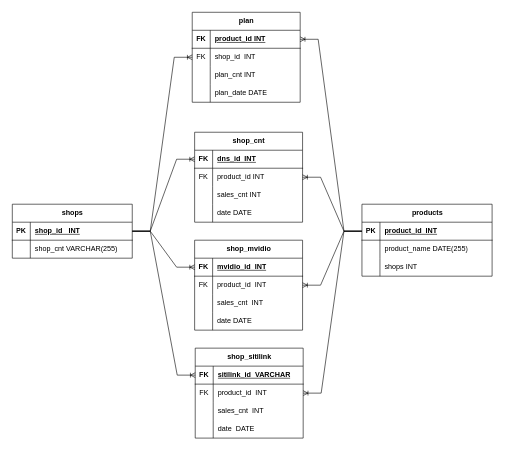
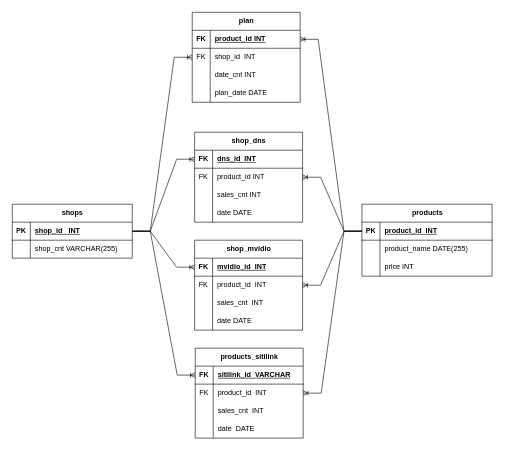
  <mxCell id="0" />
  <mxCell id="1" parent="0" />
  <mxCell id="2" value="shops" style="shape=table;startSize=30;container=1;collapsible=1;childLayout=tableLayout;fixedRows=1;rowLines=0;fontStyle=1;align=center;resizeLast=1;html=1;" parent="1" vertex="1"><mxGeometry x="20" y="340" width="200" height="90" as="geometry" /></mxCell>
  <mxCell id="3" value="" style="shape=tableRow;horizontal=0;startSize=0;swimlaneHead=0;swimlaneBody=0;fillColor=none;collapsible=0;dropTarget=0;points=[[0,0.5],[1,0.5]];portConstraint=eastwest;top=0;left=0;right=0;bottom=1;" parent="2" vertex="1"><mxGeometry y="30" width="200" height="30" as="geometry" /></mxCell>
  <mxCell id="4" value="PK" style="shape=partialRectangle;connectable=0;fillColor=none;top=0;left=0;bottom=0;right=0;fontStyle=1;overflow=hidden;whiteSpace=wrap;html=1;" parent="3" vertex="1"><mxGeometry width="30" height="30" as="geometry"><mxRectangle width="30" height="30" as="alternateBounds" /></mxGeometry></mxCell>
  <mxCell id="5" value="shop_id&amp;nbsp; &amp;nbsp;INT" style="shape=partialRectangle;connectable=0;fillColor=none;top=0;left=0;bottom=0;right=0;align=left;spacingLeft=6;fontStyle=5;overflow=hidden;whiteSpace=wrap;html=1;" parent="3" vertex="1"><mxGeometry x="30" width="170" height="30" as="geometry"><mxRectangle width="170" height="30" as="alternateBounds" /></mxGeometry></mxCell>
  <mxCell id="6" value="" style="shape=tableRow;horizontal=0;startSize=0;swimlaneHead=0;swimlaneBody=0;fillColor=none;collapsible=0;dropTarget=0;points=[[0,0.5],[1,0.5]];portConstraint=eastwest;top=0;left=0;right=0;bottom=0;" parent="2" vertex="1"><mxGeometry y="60" width="200" height="30" as="geometry" /></mxCell>
  <mxCell id="7" value="" style="shape=partialRectangle;connectable=0;fillColor=none;top=0;left=0;bottom=0;right=0;editable=1;overflow=hidden;whiteSpace=wrap;html=1;" parent="6" vertex="1"><mxGeometry width="30" height="30" as="geometry"><mxRectangle width="30" height="30" as="alternateBounds" /></mxGeometry></mxCell>
  <mxCell id="8" value="shop_cnt VARCHAR(255)" style="shape=partialRectangle;connectable=0;fillColor=none;top=0;left=0;bottom=0;right=0;align=left;spacingLeft=6;overflow=hidden;whiteSpace=wrap;html=1;" parent="6" vertex="1"><mxGeometry x="30" width="170" height="30" as="geometry"><mxRectangle width="170" height="30" as="alternateBounds" /></mxGeometry></mxCell>
  <mxCell id="9" value="plan" style="shape=table;startSize=30;container=1;collapsible=1;childLayout=tableLayout;fixedRows=1;rowLines=0;fontStyle=1;align=center;resizeLast=1;html=1;" vertex="1" parent="1"><mxGeometry x="320" y="20" width="180" height="150" as="geometry" /></mxCell>
  <mxCell id="10" value="" style="shape=tableRow;horizontal=0;startSize=0;swimlaneHead=0;swimlaneBody=0;fillColor=none;collapsible=0;dropTarget=0;points=[[0,0.5],[1,0.5]];portConstraint=eastwest;top=0;left=0;right=0;bottom=1;" vertex="1" parent="9"><mxGeometry y="30" width="180" height="30" as="geometry" /></mxCell>
  <mxCell id="11" value="FK" style="shape=partialRectangle;connectable=0;fillColor=none;top=0;left=0;bottom=0;right=0;fontStyle=1;overflow=hidden;whiteSpace=wrap;html=1;" vertex="1" parent="10"><mxGeometry width="30" height="30" as="geometry"><mxRectangle width="30" height="30" as="alternateBounds" /></mxGeometry></mxCell>
  <mxCell id="12" value="product_id INT" style="shape=partialRectangle;connectable=0;fillColor=none;top=0;left=0;bottom=0;right=0;align=left;spacingLeft=6;fontStyle=5;overflow=hidden;whiteSpace=wrap;html=1;" vertex="1" parent="10"><mxGeometry x="30" width="150" height="30" as="geometry"><mxRectangle width="150" height="30" as="alternateBounds" /></mxGeometry></mxCell>
  <mxCell id="13" value="" style="shape=tableRow;horizontal=0;startSize=0;swimlaneHead=0;swimlaneBody=0;fillColor=none;collapsible=0;dropTarget=0;points=[[0,0.5],[1,0.5]];portConstraint=eastwest;top=0;left=0;right=0;bottom=0;" vertex="1" parent="9"><mxGeometry y="60" width="180" height="30" as="geometry" /></mxCell>
  <mxCell id="14" value="FK" style="shape=partialRectangle;connectable=0;fillColor=none;top=0;left=0;bottom=0;right=0;editable=1;overflow=hidden;whiteSpace=wrap;html=1;" vertex="1" parent="13"><mxGeometry width="30" height="30" as="geometry"><mxRectangle width="30" height="30" as="alternateBounds" /></mxGeometry></mxCell>
  <mxCell id="15" value="shop_id&amp;nbsp; INT" style="shape=partialRectangle;connectable=0;fillColor=none;top=0;left=0;bottom=0;right=0;align=left;spacingLeft=6;overflow=hidden;whiteSpace=wrap;html=1;" vertex="1" parent="13"><mxGeometry x="30" width="150" height="30" as="geometry"><mxRectangle width="150" height="30" as="alternateBounds" /></mxGeometry></mxCell>
  <mxCell id="16" value="" style="shape=tableRow;horizontal=0;startSize=0;swimlaneHead=0;swimlaneBody=0;fillColor=none;collapsible=0;dropTarget=0;points=[[0,0.5],[1,0.5]];portConstraint=eastwest;top=0;left=0;right=0;bottom=0;" vertex="1" parent="9"><mxGeometry y="90" width="180" height="30" as="geometry" /></mxCell>
  <mxCell id="17" value="" style="shape=partialRectangle;connectable=0;fillColor=none;top=0;left=0;bottom=0;right=0;editable=1;overflow=hidden;whiteSpace=wrap;html=1;" vertex="1" parent="16"><mxGeometry width="30" height="30" as="geometry"><mxRectangle width="30" height="30" as="alternateBounds" /></mxGeometry></mxCell>
- <mxCell id="18" value="plan_cnt INT" style="shape=partialRectangle;connectable=0;fillColor=none;top=0;left=0;bottom=0;right=0;align=left;spacingLeft=6;overflow=hidden;whiteSpace=wrap;html=1;" vertex="1" parent="16"><mxGeometry x="30" width="150" height="30" as="geometry"><mxRectangle width="150" height="30" as="alternateBounds" /></mxGeometry></mxCell>
+ <mxCell id="18" value="date_cnt INT" style="shape=partialRectangle;connectable=0;fillColor=none;top=0;left=0;bottom=0;right=0;align=left;spacingLeft=6;overflow=hidden;whiteSpace=wrap;html=1;" vertex="1" parent="16"><mxGeometry x="30" width="150" height="30" as="geometry"><mxRectangle width="150" height="30" as="alternateBounds" /></mxGeometry></mxCell>
  <mxCell id="19" value="" style="shape=tableRow;horizontal=0;startSize=0;swimlaneHead=0;swimlaneBody=0;fillColor=none;collapsible=0;dropTarget=0;points=[[0,0.5],[1,0.5]];portConstraint=eastwest;top=0;left=0;right=0;bottom=0;" vertex="1" parent="9"><mxGeometry y="120" width="180" height="30" as="geometry" /></mxCell>
  <mxCell id="20" value="" style="shape=partialRectangle;connectable=0;fillColor=none;top=0;left=0;bottom=0;right=0;editable=1;overflow=hidden;whiteSpace=wrap;html=1;" vertex="1" parent="19"><mxGeometry width="30" height="30" as="geometry"><mxRectangle width="30" height="30" as="alternateBounds" /></mxGeometry></mxCell>
  <mxCell id="21" value="plan_date DATE" style="shape=partialRectangle;connectable=0;fillColor=none;top=0;left=0;bottom=0;right=0;align=left;spacingLeft=6;overflow=hidden;whiteSpace=wrap;html=1;" vertex="1" parent="19"><mxGeometry x="30" width="150" height="30" as="geometry"><mxRectangle width="150" height="30" as="alternateBounds" /></mxGeometry></mxCell>
- <mxCell id="22" value="shop_cnt" style="shape=table;startSize=30;container=1;collapsible=1;childLayout=tableLayout;fixedRows=1;rowLines=0;fontStyle=1;align=center;resizeLast=1;html=1;" vertex="1" parent="1"><mxGeometry x="324" y="220" width="180" height="150" as="geometry" /></mxCell>
+ <mxCell id="22" value="shop_dns" style="shape=table;startSize=30;container=1;collapsible=1;childLayout=tableLayout;fixedRows=1;rowLines=0;fontStyle=1;align=center;resizeLast=1;html=1;" vertex="1" parent="1"><mxGeometry x="324" y="220" width="180" height="150" as="geometry" /></mxCell>
  <mxCell id="23" value="" style="shape=tableRow;horizontal=0;startSize=0;swimlaneHead=0;swimlaneBody=0;fillColor=none;collapsible=0;dropTarget=0;points=[[0,0.5],[1,0.5]];portConstraint=eastwest;top=0;left=0;right=0;bottom=1;" vertex="1" parent="22"><mxGeometry y="30" width="180" height="30" as="geometry" /></mxCell>
  <mxCell id="24" value="FK" style="shape=partialRectangle;connectable=0;fillColor=none;top=0;left=0;bottom=0;right=0;fontStyle=1;overflow=hidden;whiteSpace=wrap;html=1;" vertex="1" parent="23"><mxGeometry width="30" height="30" as="geometry"><mxRectangle width="30" height="30" as="alternateBounds" /></mxGeometry></mxCell>
  <mxCell id="25" value="dns_id&amp;nbsp; INT" style="shape=partialRectangle;connectable=0;fillColor=none;top=0;left=0;bottom=0;right=0;align=left;spacingLeft=6;fontStyle=5;overflow=hidden;whiteSpace=wrap;html=1;" vertex="1" parent="23"><mxGeometry x="30" width="150" height="30" as="geometry"><mxRectangle width="150" height="30" as="alternateBounds" /></mxGeometry></mxCell>
  <mxCell id="26" value="" style="shape=tableRow;horizontal=0;startSize=0;swimlaneHead=0;swimlaneBody=0;fillColor=none;collapsible=0;dropTarget=0;points=[[0,0.5],[1,0.5]];portConstraint=eastwest;top=0;left=0;right=0;bottom=0;" vertex="1" parent="22"><mxGeometry y="60" width="180" height="30" as="geometry" /></mxCell>
  <mxCell id="27" value="FK" style="shape=partialRectangle;connectable=0;fillColor=none;top=0;left=0;bottom=0;right=0;editable=1;overflow=hidden;whiteSpace=wrap;html=1;" vertex="1" parent="26"><mxGeometry width="30" height="30" as="geometry"><mxRectangle width="30" height="30" as="alternateBounds" /></mxGeometry></mxCell>
  <mxCell id="28" value="product_id INT" style="shape=partialRectangle;connectable=0;fillColor=none;top=0;left=0;bottom=0;right=0;align=left;spacingLeft=6;overflow=hidden;whiteSpace=wrap;html=1;" vertex="1" parent="26"><mxGeometry x="30" width="150" height="30" as="geometry"><mxRectangle width="150" height="30" as="alternateBounds" /></mxGeometry></mxCell>
  <mxCell id="29" value="" style="shape=tableRow;horizontal=0;startSize=0;swimlaneHead=0;swimlaneBody=0;fillColor=none;collapsible=0;dropTarget=0;points=[[0,0.5],[1,0.5]];portConstraint=eastwest;top=0;left=0;right=0;bottom=0;" vertex="1" parent="22"><mxGeometry y="90" width="180" height="30" as="geometry" /></mxCell>
  <mxCell id="30" value="" style="shape=partialRectangle;connectable=0;fillColor=none;top=0;left=0;bottom=0;right=0;editable=1;overflow=hidden;whiteSpace=wrap;html=1;" vertex="1" parent="29"><mxGeometry width="30" height="30" as="geometry"><mxRectangle width="30" height="30" as="alternateBounds" /></mxGeometry></mxCell>
  <mxCell id="31" value="sales_cnt INT" style="shape=partialRectangle;connectable=0;fillColor=none;top=0;left=0;bottom=0;right=0;align=left;spacingLeft=6;overflow=hidden;whiteSpace=wrap;html=1;" vertex="1" parent="29"><mxGeometry x="30" width="150" height="30" as="geometry"><mxRectangle width="150" height="30" as="alternateBounds" /></mxGeometry></mxCell>
  <mxCell id="32" value="" style="shape=tableRow;horizontal=0;startSize=0;swimlaneHead=0;swimlaneBody=0;fillColor=none;collapsible=0;dropTarget=0;points=[[0,0.5],[1,0.5]];portConstraint=eastwest;top=0;left=0;right=0;bottom=0;" vertex="1" parent="22"><mxGeometry y="120" width="180" height="30" as="geometry" /></mxCell>
  <mxCell id="33" value="" style="shape=partialRectangle;connectable=0;fillColor=none;top=0;left=0;bottom=0;right=0;editable=1;overflow=hidden;whiteSpace=wrap;html=1;" vertex="1" parent="32"><mxGeometry width="30" height="30" as="geometry"><mxRectangle width="30" height="30" as="alternateBounds" /></mxGeometry></mxCell>
  <mxCell id="34" value="date DATE" style="shape=partialRectangle;connectable=0;fillColor=none;top=0;left=0;bottom=0;right=0;align=left;spacingLeft=6;overflow=hidden;whiteSpace=wrap;html=1;" vertex="1" parent="32"><mxGeometry x="30" width="150" height="30" as="geometry"><mxRectangle width="150" height="30" as="alternateBounds" /></mxGeometry></mxCell>
  <mxCell id="35" value="shop_mvidio" style="shape=table;startSize=30;container=1;collapsible=1;childLayout=tableLayout;fixedRows=1;rowLines=0;fontStyle=1;align=center;resizeLast=1;html=1;" vertex="1" parent="1"><mxGeometry x="324" y="400" width="180" height="150" as="geometry" /></mxCell>
  <mxCell id="36" value="" style="shape=tableRow;horizontal=0;startSize=0;swimlaneHead=0;swimlaneBody=0;fillColor=none;collapsible=0;dropTarget=0;points=[[0,0.5],[1,0.5]];portConstraint=eastwest;top=0;left=0;right=0;bottom=1;" vertex="1" parent="35"><mxGeometry y="30" width="180" height="30" as="geometry" /></mxCell>
  <mxCell id="37" value="FK" style="shape=partialRectangle;connectable=0;fillColor=none;top=0;left=0;bottom=0;right=0;fontStyle=1;overflow=hidden;whiteSpace=wrap;html=1;" vertex="1" parent="36"><mxGeometry width="30" height="30" as="geometry"><mxRectangle width="30" height="30" as="alternateBounds" /></mxGeometry></mxCell>
  <mxCell id="38" value="mvidio_id&amp;nbsp; INT" style="shape=partialRectangle;connectable=0;fillColor=none;top=0;left=0;bottom=0;right=0;align=left;spacingLeft=6;fontStyle=5;overflow=hidden;whiteSpace=wrap;html=1;" vertex="1" parent="36"><mxGeometry x="30" width="150" height="30" as="geometry"><mxRectangle width="150" height="30" as="alternateBounds" /></mxGeometry></mxCell>
  <mxCell id="39" value="" style="shape=tableRow;horizontal=0;startSize=0;swimlaneHead=0;swimlaneBody=0;fillColor=none;collapsible=0;dropTarget=0;points=[[0,0.5],[1,0.5]];portConstraint=eastwest;top=0;left=0;right=0;bottom=0;" vertex="1" parent="35"><mxGeometry y="60" width="180" height="30" as="geometry" /></mxCell>
  <mxCell id="40" value="FK" style="shape=partialRectangle;connectable=0;fillColor=none;top=0;left=0;bottom=0;right=0;editable=1;overflow=hidden;whiteSpace=wrap;html=1;" vertex="1" parent="39"><mxGeometry width="30" height="30" as="geometry"><mxRectangle width="30" height="30" as="alternateBounds" /></mxGeometry></mxCell>
  <mxCell id="41" value="product_id&amp;nbsp; INT" style="shape=partialRectangle;connectable=0;fillColor=none;top=0;left=0;bottom=0;right=0;align=left;spacingLeft=6;overflow=hidden;whiteSpace=wrap;html=1;" vertex="1" parent="39"><mxGeometry x="30" width="150" height="30" as="geometry"><mxRectangle width="150" height="30" as="alternateBounds" /></mxGeometry></mxCell>
  <mxCell id="42" value="" style="shape=tableRow;horizontal=0;startSize=0;swimlaneHead=0;swimlaneBody=0;fillColor=none;collapsible=0;dropTarget=0;points=[[0,0.5],[1,0.5]];portConstraint=eastwest;top=0;left=0;right=0;bottom=0;" vertex="1" parent="35"><mxGeometry y="90" width="180" height="30" as="geometry" /></mxCell>
  <mxCell id="43" value="" style="shape=partialRectangle;connectable=0;fillColor=none;top=0;left=0;bottom=0;right=0;editable=1;overflow=hidden;whiteSpace=wrap;html=1;" vertex="1" parent="42"><mxGeometry width="30" height="30" as="geometry"><mxRectangle width="30" height="30" as="alternateBounds" /></mxGeometry></mxCell>
  <mxCell id="44" value="sales_cnt&amp;nbsp; INT" style="shape=partialRectangle;connectable=0;fillColor=none;top=0;left=0;bottom=0;right=0;align=left;spacingLeft=6;overflow=hidden;whiteSpace=wrap;html=1;" vertex="1" parent="42"><mxGeometry x="30" width="150" height="30" as="geometry"><mxRectangle width="150" height="30" as="alternateBounds" /></mxGeometry></mxCell>
  <mxCell id="45" value="" style="shape=tableRow;horizontal=0;startSize=0;swimlaneHead=0;swimlaneBody=0;fillColor=none;collapsible=0;dropTarget=0;points=[[0,0.5],[1,0.5]];portConstraint=eastwest;top=0;left=0;right=0;bottom=0;" vertex="1" parent="35"><mxGeometry y="120" width="180" height="30" as="geometry" /></mxCell>
  <mxCell id="46" value="" style="shape=partialRectangle;connectable=0;fillColor=none;top=0;left=0;bottom=0;right=0;editable=1;overflow=hidden;whiteSpace=wrap;html=1;" vertex="1" parent="45"><mxGeometry width="30" height="30" as="geometry"><mxRectangle width="30" height="30" as="alternateBounds" /></mxGeometry></mxCell>
  <mxCell id="47" value="date DATE" style="shape=partialRectangle;connectable=0;fillColor=none;top=0;left=0;bottom=0;right=0;align=left;spacingLeft=6;overflow=hidden;whiteSpace=wrap;html=1;" vertex="1" parent="45"><mxGeometry x="30" width="150" height="30" as="geometry"><mxRectangle width="150" height="30" as="alternateBounds" /></mxGeometry></mxCell>
- <mxCell id="48" value="shop_sitilink" style="shape=table;startSize=30;container=1;collapsible=1;childLayout=tableLayout;fixedRows=1;rowLines=0;fontStyle=1;align=center;resizeLast=1;html=1;" vertex="1" parent="1"><mxGeometry x="325" y="580" width="180" height="150" as="geometry" /></mxCell>
+ <mxCell id="48" value="products_sitilink" style="shape=table;startSize=30;container=1;collapsible=1;childLayout=tableLayout;fixedRows=1;rowLines=0;fontStyle=1;align=center;resizeLast=1;html=1;" vertex="1" parent="1"><mxGeometry x="325" y="580" width="180" height="150" as="geometry" /></mxCell>
  <mxCell id="49" value="" style="shape=tableRow;horizontal=0;startSize=0;swimlaneHead=0;swimlaneBody=0;fillColor=none;collapsible=0;dropTarget=0;points=[[0,0.5],[1,0.5]];portConstraint=eastwest;top=0;left=0;right=0;bottom=1;" vertex="1" parent="48"><mxGeometry y="30" width="180" height="30" as="geometry" /></mxCell>
  <mxCell id="50" value="FK" style="shape=partialRectangle;connectable=0;fillColor=none;top=0;left=0;bottom=0;right=0;fontStyle=1;overflow=hidden;whiteSpace=wrap;html=1;" vertex="1" parent="49"><mxGeometry width="30" height="30" as="geometry"><mxRectangle width="30" height="30" as="alternateBounds" /></mxGeometry></mxCell>
  <mxCell id="51" value="sitilink_id&amp;nbsp; VARCHAR" style="shape=partialRectangle;connectable=0;fillColor=none;top=0;left=0;bottom=0;right=0;align=left;spacingLeft=6;fontStyle=5;overflow=hidden;whiteSpace=wrap;html=1;" vertex="1" parent="49"><mxGeometry x="30" width="150" height="30" as="geometry"><mxRectangle width="150" height="30" as="alternateBounds" /></mxGeometry></mxCell>
  <mxCell id="52" value="" style="shape=tableRow;horizontal=0;startSize=0;swimlaneHead=0;swimlaneBody=0;fillColor=none;collapsible=0;dropTarget=0;points=[[0,0.5],[1,0.5]];portConstraint=eastwest;top=0;left=0;right=0;bottom=0;" vertex="1" parent="48"><mxGeometry y="60" width="180" height="30" as="geometry" /></mxCell>
  <mxCell id="53" value="FK" style="shape=partialRectangle;connectable=0;fillColor=none;top=0;left=0;bottom=0;right=0;editable=1;overflow=hidden;whiteSpace=wrap;html=1;" vertex="1" parent="52"><mxGeometry width="30" height="30" as="geometry"><mxRectangle width="30" height="30" as="alternateBounds" /></mxGeometry></mxCell>
  <mxCell id="54" value="product_id&amp;nbsp; INT" style="shape=partialRectangle;connectable=0;fillColor=none;top=0;left=0;bottom=0;right=0;align=left;spacingLeft=6;overflow=hidden;whiteSpace=wrap;html=1;" vertex="1" parent="52"><mxGeometry x="30" width="150" height="30" as="geometry"><mxRectangle width="150" height="30" as="alternateBounds" /></mxGeometry></mxCell>
  <mxCell id="55" value="" style="shape=tableRow;horizontal=0;startSize=0;swimlaneHead=0;swimlaneBody=0;fillColor=none;collapsible=0;dropTarget=0;points=[[0,0.5],[1,0.5]];portConstraint=eastwest;top=0;left=0;right=0;bottom=0;" vertex="1" parent="48"><mxGeometry y="90" width="180" height="30" as="geometry" /></mxCell>
  <mxCell id="56" value="" style="shape=partialRectangle;connectable=0;fillColor=none;top=0;left=0;bottom=0;right=0;editable=1;overflow=hidden;whiteSpace=wrap;html=1;" vertex="1" parent="55"><mxGeometry width="30" height="30" as="geometry"><mxRectangle width="30" height="30" as="alternateBounds" /></mxGeometry></mxCell>
  <mxCell id="57" value="sales_cnt&amp;nbsp; INT" style="shape=partialRectangle;connectable=0;fillColor=none;top=0;left=0;bottom=0;right=0;align=left;spacingLeft=6;overflow=hidden;whiteSpace=wrap;html=1;" vertex="1" parent="55"><mxGeometry x="30" width="150" height="30" as="geometry"><mxRectangle width="150" height="30" as="alternateBounds" /></mxGeometry></mxCell>
  <mxCell id="58" value="" style="shape=tableRow;horizontal=0;startSize=0;swimlaneHead=0;swimlaneBody=0;fillColor=none;collapsible=0;dropTarget=0;points=[[0,0.5],[1,0.5]];portConstraint=eastwest;top=0;left=0;right=0;bottom=0;" vertex="1" parent="48"><mxGeometry y="120" width="180" height="30" as="geometry" /></mxCell>
  <mxCell id="59" value="" style="shape=partialRectangle;connectable=0;fillColor=none;top=0;left=0;bottom=0;right=0;editable=1;overflow=hidden;whiteSpace=wrap;html=1;" vertex="1" parent="58"><mxGeometry width="30" height="30" as="geometry"><mxRectangle width="30" height="30" as="alternateBounds" /></mxGeometry></mxCell>
  <mxCell id="60" value="date&amp;nbsp; DATE" style="shape=partialRectangle;connectable=0;fillColor=none;top=0;left=0;bottom=0;right=0;align=left;spacingLeft=6;overflow=hidden;whiteSpace=wrap;html=1;" vertex="1" parent="58"><mxGeometry x="30" width="150" height="30" as="geometry"><mxRectangle width="150" height="30" as="alternateBounds" /></mxGeometry></mxCell>
  <mxCell id="61" value="products" style="shape=table;startSize=30;container=1;collapsible=1;childLayout=tableLayout;fixedRows=1;rowLines=0;fontStyle=1;align=center;resizeLast=1;html=1;" vertex="1" parent="1"><mxGeometry x="603" y="340" width="217" height="120" as="geometry" /></mxCell>
  <mxCell id="62" value="" style="shape=tableRow;horizontal=0;startSize=0;swimlaneHead=0;swimlaneBody=0;fillColor=none;collapsible=0;dropTarget=0;points=[[0,0.5],[1,0.5]];portConstraint=eastwest;top=0;left=0;right=0;bottom=1;" vertex="1" parent="61"><mxGeometry y="30" width="217" height="30" as="geometry" /></mxCell>
  <mxCell id="63" value="PK" style="shape=partialRectangle;connectable=0;fillColor=none;top=0;left=0;bottom=0;right=0;fontStyle=1;overflow=hidden;whiteSpace=wrap;html=1;" vertex="1" parent="62"><mxGeometry width="30" height="30" as="geometry"><mxRectangle width="30" height="30" as="alternateBounds" /></mxGeometry></mxCell>
  <mxCell id="64" value="product_id&amp;nbsp; INT" style="shape=partialRectangle;connectable=0;fillColor=none;top=0;left=0;bottom=0;right=0;align=left;spacingLeft=6;fontStyle=5;overflow=hidden;whiteSpace=wrap;html=1;" vertex="1" parent="62"><mxGeometry x="30" width="187" height="30" as="geometry"><mxRectangle width="187" height="30" as="alternateBounds" /></mxGeometry></mxCell>
  <mxCell id="65" value="" style="shape=tableRow;horizontal=0;startSize=0;swimlaneHead=0;swimlaneBody=0;fillColor=none;collapsible=0;dropTarget=0;points=[[0,0.5],[1,0.5]];portConstraint=eastwest;top=0;left=0;right=0;bottom=0;" vertex="1" parent="61"><mxGeometry y="60" width="217" height="30" as="geometry" /></mxCell>
  <mxCell id="66" value="" style="shape=partialRectangle;connectable=0;fillColor=none;top=0;left=0;bottom=0;right=0;editable=1;overflow=hidden;whiteSpace=wrap;html=1;" vertex="1" parent="65"><mxGeometry width="30" height="30" as="geometry"><mxRectangle width="30" height="30" as="alternateBounds" /></mxGeometry></mxCell>
  <mxCell id="67" value="product_name DATE(255)" style="shape=partialRectangle;connectable=0;fillColor=none;top=0;left=0;bottom=0;right=0;align=left;spacingLeft=6;overflow=hidden;whiteSpace=wrap;html=1;" vertex="1" parent="65"><mxGeometry x="30" width="187" height="30" as="geometry"><mxRectangle width="187" height="30" as="alternateBounds" /></mxGeometry></mxCell>
  <mxCell id="68" value="" style="shape=tableRow;horizontal=0;startSize=0;swimlaneHead=0;swimlaneBody=0;fillColor=none;collapsible=0;dropTarget=0;points=[[0,0.5],[1,0.5]];portConstraint=eastwest;top=0;left=0;right=0;bottom=0;" vertex="1" parent="61"><mxGeometry y="90" width="217" height="30" as="geometry" /></mxCell>
  <mxCell id="69" value="" style="shape=partialRectangle;connectable=0;fillColor=none;top=0;left=0;bottom=0;right=0;editable=1;overflow=hidden;whiteSpace=wrap;html=1;" vertex="1" parent="68"><mxGeometry width="30" height="30" as="geometry"><mxRectangle width="30" height="30" as="alternateBounds" /></mxGeometry></mxCell>
- <mxCell id="70" value="shops INT" style="shape=partialRectangle;connectable=0;fillColor=none;top=0;left=0;bottom=0;right=0;align=left;spacingLeft=6;overflow=hidden;whiteSpace=wrap;html=1;" vertex="1" parent="68"><mxGeometry x="30" width="187" height="30" as="geometry"><mxRectangle width="187" height="30" as="alternateBounds" /></mxGeometry></mxCell>
+ <mxCell id="70" value="price INT" style="shape=partialRectangle;connectable=0;fillColor=none;top=0;left=0;bottom=0;right=0;align=left;spacingLeft=6;overflow=hidden;whiteSpace=wrap;html=1;" vertex="1" parent="68"><mxGeometry x="30" width="187" height="30" as="geometry"><mxRectangle width="187" height="30" as="alternateBounds" /></mxGeometry></mxCell>
  <mxCell id="71" value="" style="edgeStyle=entityRelationEdgeStyle;fontSize=12;html=1;endArrow=ERoneToMany;rounded=0;exitX=1;exitY=0.5;exitDx=0;exitDy=0;entryX=0;entryY=0.5;entryDx=0;entryDy=0;" edge="1" parent="1" source="3" target="13"><mxGeometry width="100" height="100" relative="1" as="geometry"><mxPoint x="340" y="380" as="sourcePoint" /><mxPoint x="440" y="280" as="targetPoint" /></mxGeometry></mxCell>
  <mxCell id="72" value="" style="edgeStyle=entityRelationEdgeStyle;fontSize=12;html=1;endArrow=ERoneToMany;rounded=0;exitX=1;exitY=0.5;exitDx=0;exitDy=0;entryX=0;entryY=0.5;entryDx=0;entryDy=0;" edge="1" parent="1" source="3" target="23"><mxGeometry width="100" height="100" relative="1" as="geometry"><mxPoint x="340" y="420" as="sourcePoint" /><mxPoint x="440" y="320" as="targetPoint" /></mxGeometry></mxCell>
  <mxCell id="73" value="" style="edgeStyle=entityRelationEdgeStyle;fontSize=12;html=1;endArrow=ERoneToMany;rounded=0;exitX=1;exitY=0.5;exitDx=0;exitDy=0;entryX=0;entryY=0.5;entryDx=0;entryDy=0;" edge="1" parent="1" source="3" target="36"><mxGeometry width="100" height="100" relative="1" as="geometry"><mxPoint x="240" y="395" as="sourcePoint" /><mxPoint x="334" y="275" as="targetPoint" /></mxGeometry></mxCell>
  <mxCell id="74" value="" style="edgeStyle=entityRelationEdgeStyle;fontSize=12;html=1;endArrow=ERoneToMany;rounded=0;exitX=1;exitY=0.5;exitDx=0;exitDy=0;entryX=0;entryY=0.5;entryDx=0;entryDy=0;" edge="1" parent="1" source="3" target="49"><mxGeometry width="100" height="100" relative="1" as="geometry"><mxPoint x="240" y="395" as="sourcePoint" /><mxPoint x="334" y="455" as="targetPoint" /></mxGeometry></mxCell>
  <mxCell id="75" value="" style="edgeStyle=entityRelationEdgeStyle;fontSize=12;html=1;endArrow=ERoneToMany;rounded=0;entryX=1;entryY=0.5;entryDx=0;entryDy=0;exitX=0;exitY=0.5;exitDx=0;exitDy=0;" edge="1" parent="1" source="62" target="10"><mxGeometry width="100" height="100" relative="1" as="geometry"><mxPoint x="560" y="270" as="sourcePoint" /><mxPoint x="660" y="170" as="targetPoint" /></mxGeometry></mxCell>
  <mxCell id="76" value="" style="edgeStyle=entityRelationEdgeStyle;fontSize=12;html=1;endArrow=ERoneToMany;rounded=0;exitX=0;exitY=0.5;exitDx=0;exitDy=0;entryX=1;entryY=0.5;entryDx=0;entryDy=0;" edge="1" parent="1" source="62" target="26"><mxGeometry width="100" height="100" relative="1" as="geometry"><mxPoint x="490" y="420" as="sourcePoint" /><mxPoint x="590" y="320" as="targetPoint" /></mxGeometry></mxCell>
  <mxCell id="77" value="" style="edgeStyle=entityRelationEdgeStyle;fontSize=12;html=1;endArrow=ERoneToMany;rounded=0;exitX=0;exitY=0.5;exitDx=0;exitDy=0;entryX=1;entryY=0.5;entryDx=0;entryDy=0;" edge="1" parent="1" source="62" target="39"><mxGeometry width="100" height="100" relative="1" as="geometry"><mxPoint x="610" y="395" as="sourcePoint" /><mxPoint x="514" y="305" as="targetPoint" /></mxGeometry></mxCell>
  <mxCell id="78" value="" style="edgeStyle=entityRelationEdgeStyle;fontSize=12;html=1;endArrow=ERoneToMany;rounded=0;exitX=0;exitY=0.5;exitDx=0;exitDy=0;entryX=1;entryY=0.5;entryDx=0;entryDy=0;" edge="1" parent="1" source="62" target="52"><mxGeometry width="100" height="100" relative="1" as="geometry"><mxPoint x="610" y="395" as="sourcePoint" /><mxPoint x="514" y="485" as="targetPoint" /></mxGeometry></mxCell>
